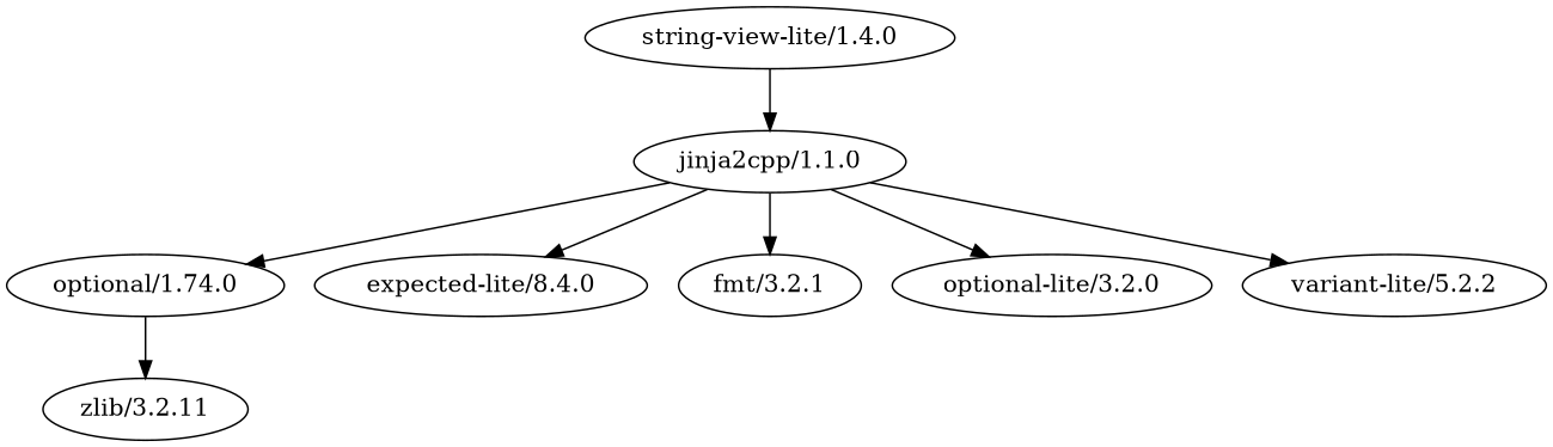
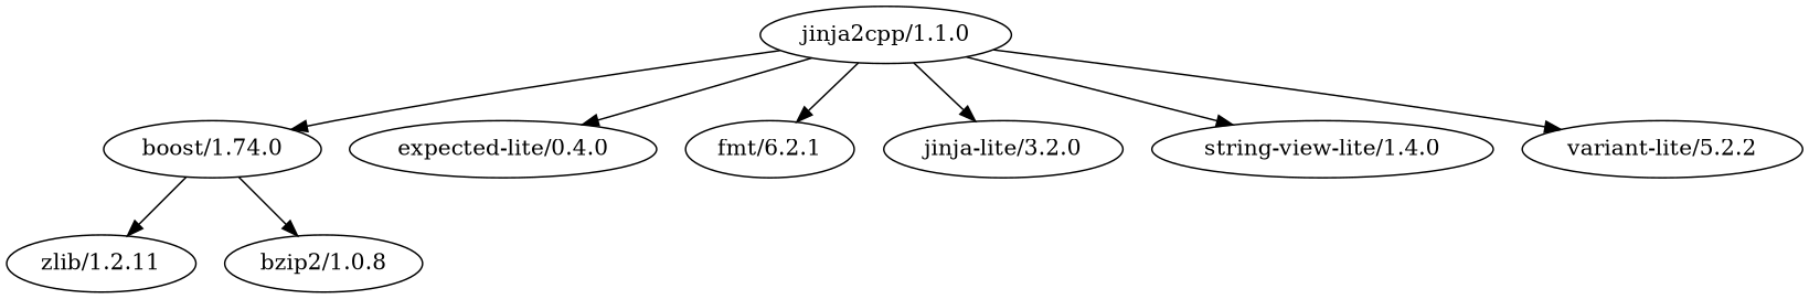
  digraph {
    "jinja2cpp/1.1.0"
-   "boost/1.74.0" [label="optional/1.74.0"]
-   "expected-lite/0.4.0" [label="expected-lite/8.4.0"]
-   "fmt/6.2.1" [label="fmt/3.2.1"]
-   "optional-lite/3.2.0"
+   "boost/1.74.0"
+   "expected-lite/0.4.0"
+   "fmt/6.2.1"
+   "optional-lite/3.2.0" [label="jinja-lite/3.2.0"]
    "string-view-lite/1.4.0"
    n7 [label="variant-lite/5.2.2"]
-   "zlib/1.2.11" [label="zlib/3.2.11"]
+   "zlib/1.2.11"
+   "bzip2/1.0.8"
    "jinja2cpp/1.1.0" -> "boost/1.74.0"
    "jinja2cpp/1.1.0" -> "expected-lite/0.4.0"
    "jinja2cpp/1.1.0" -> "fmt/6.2.1"
    "jinja2cpp/1.1.0" -> "optional-lite/3.2.0"
-   "string-view-lite/1.4.0" -> "jinja2cpp/1.1.0"
+   "jinja2cpp/1.1.0" -> "string-view-lite/1.4.0"
    "jinja2cpp/1.1.0" -> n7
    "boost/1.74.0" -> "zlib/1.2.11"
+   "boost/1.74.0" -> "bzip2/1.0.8"
  }
